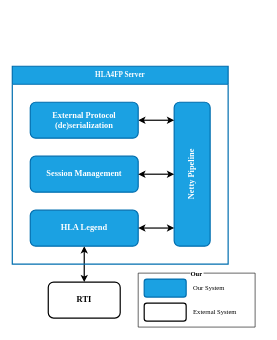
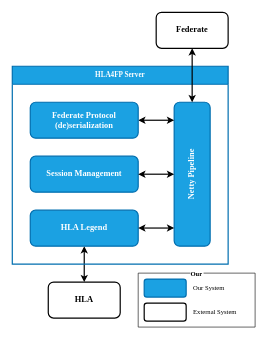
  <mxCell id="0" />
  <mxCell id="1" parent="0" />
+ <mxCell id="2" value="Federate" style="rounded=1;whiteSpace=wrap;html=1;strokeColor=light-dark(#000000,#000000);strokeWidth=2;align=center;verticalAlign=middle;fontFamily=Verdana;fontSize=14;fontColor=light-dark(#000000,#000000);fontStyle=1;labelBackgroundColor=none;fillColor=none;textShadow=0;" parent="1" vertex="1"><mxGeometry x="260" width="120" height="60" as="geometry" y="20" /></mxCell>
  <mxCell id="3" style="edgeStyle=none;shape=connector;rounded=0;orthogonalLoop=1;jettySize=auto;html=1;entryX=0.5;entryY=1;entryDx=0;entryDy=0;strokeColor=light-dark(#000000,#000000);strokeWidth=2;align=center;verticalAlign=middle;fontFamily=Verdana;fontSize=11;fontColor=default;labelBackgroundColor=default;startArrow=classic;endArrow=classic;" parent="1" source="4" target="8" edge="1"><mxGeometry relative="1" as="geometry" /></mxCell>
- <mxCell id="4" value="RTI" style="rounded=1;whiteSpace=wrap;html=1;strokeColor=light-dark(#000000,#000000);strokeWidth=2;align=center;verticalAlign=middle;fontFamily=Verdana;fontSize=14;fontColor=light-dark(#000000,#000000);fontStyle=1;labelBackgroundColor=none;fillColor=none;textShadow=0;" parent="1" vertex="1"><mxGeometry x="80" y="470" width="120" height="60" as="geometry" /></mxCell>
+ <mxCell id="4" value="HLA" style="rounded=1;whiteSpace=wrap;html=1;strokeColor=light-dark(#000000,#000000);strokeWidth=2;align=center;verticalAlign=middle;fontFamily=Verdana;fontSize=14;fontColor=light-dark(#000000,#000000);fontStyle=1;labelBackgroundColor=none;fillColor=none;textShadow=0;" parent="1" vertex="1"><mxGeometry x="80" y="470" width="120" height="60" as="geometry" /></mxCell>
  <mxCell id="5" value="HLA4FP Server" style="swimlane;whiteSpace=wrap;html=1;fillColor=#1ba1e2;fontColor=#ffffff;strokeColor=#006EAF;strokeWidth=2;startSize=30;fontFamily=Verdana;" parent="1" vertex="1"><mxGeometry x="20" y="110" width="360" height="330" as="geometry" /></mxCell>
  <mxCell id="6" value="Netty Pipeline" style="rounded=1;whiteSpace=wrap;html=1;strokeWidth=2;align=center;verticalAlign=middle;fontFamily=Verdana;fontSize=14;fontStyle=1;labelBackgroundColor=none;fillColor=#1ba1e2;fontColor=#ffffff;strokeColor=#006EAF;textShadow=0;rotation=-90;horizontal=1;" parent="5" vertex="1"><mxGeometry x="180" y="150" width="240" height="60" as="geometry" /></mxCell>
  <mxCell id="7" value="" style="edgeStyle=none;shape=connector;rounded=0;orthogonalLoop=1;jettySize=auto;html=1;strokeColor=light-dark(#000000,#000000);strokeWidth=2;align=center;verticalAlign=middle;fontFamily=Verdana;fontSize=11;fontColor=default;labelBackgroundColor=default;startArrow=classic;endArrow=classic;" parent="5" source="10" edge="1"><mxGeometry relative="1" as="geometry"><mxPoint x="270" y="90" as="targetPoint" /></mxGeometry></mxCell>
  <mxCell id="8" value="HLA Legend" style="rounded=1;whiteSpace=wrap;html=1;strokeColor=#006EAF;strokeWidth=2;align=center;verticalAlign=middle;fontFamily=Verdana;fontSize=14;fontColor=#ffffff;fontStyle=1;labelBackgroundColor=none;fillColor=#1ba1e2;textShadow=0;" parent="5" vertex="1"><mxGeometry x="30" y="240" width="180" height="60" as="geometry" /></mxCell>
  <mxCell id="9" value="Session Management" style="rounded=1;whiteSpace=wrap;html=1;strokeColor=#006EAF;strokeWidth=2;align=center;verticalAlign=middle;fontFamily=Verdana;fontSize=14;fontColor=#ffffff;fontStyle=1;labelBackgroundColor=none;fillColor=#1ba1e2;textShadow=0;" parent="5" vertex="1"><mxGeometry x="30" y="150" width="180" height="60" as="geometry" /></mxCell>
- <mxCell id="10" value="External Protocol (de)serialization" style="rounded=1;whiteSpace=wrap;html=1;strokeColor=#006EAF;strokeWidth=2;align=center;verticalAlign=middle;fontFamily=Verdana;fontSize=14;fontColor=#ffffff;fontStyle=1;labelBackgroundColor=none;fillColor=#1ba1e2;textShadow=0;" parent="5" vertex="1"><mxGeometry x="30" y="60" width="180" height="60" as="geometry" /></mxCell>
+ <mxCell id="10" value="Federate Protocol (de)serialization" style="rounded=1;whiteSpace=wrap;html=1;strokeColor=#006EAF;strokeWidth=2;align=center;verticalAlign=middle;fontFamily=Verdana;fontSize=14;fontColor=#ffffff;fontStyle=1;labelBackgroundColor=none;fillColor=#1ba1e2;textShadow=0;" parent="5" vertex="1"><mxGeometry x="30" y="60" width="180" height="60" as="geometry" /></mxCell>
  <mxCell id="11" value="" style="endArrow=classic;startArrow=classic;html=1;rounded=0;strokeColor=light-dark(#000000,#000000);strokeWidth=2;align=center;verticalAlign=middle;fontFamily=Verdana;fontSize=11;fontColor=default;labelBackgroundColor=default;" parent="5" edge="1"><mxGeometry width="50" height="50" relative="1" as="geometry"><mxPoint x="270" y="180" as="sourcePoint" /><mxPoint x="210" y="180" as="targetPoint" /></mxGeometry></mxCell>
  <mxCell id="12" value="" style="endArrow=classic;startArrow=classic;html=1;rounded=0;strokeColor=light-dark(#000000,#000000);strokeWidth=2;align=center;verticalAlign=middle;fontFamily=Verdana;fontSize=11;fontColor=default;labelBackgroundColor=default;" parent="5" edge="1"><mxGeometry width="50" height="50" relative="1" as="geometry"><mxPoint x="270" y="269.81" as="sourcePoint" /><mxPoint x="210" y="269.81" as="targetPoint" /></mxGeometry></mxCell>
+ <mxCell id="13" value="" style="endArrow=classic;startArrow=classic;html=1;rounded=0;entryX=0.5;entryY=1;entryDx=0;entryDy=0;strokeColor=light-dark(#000000,#000000);strokeWidth=2;exitX=1;exitY=0.5;exitDx=0;exitDy=0;fontFamily=Verdana;" parent="1" source="6" target="2" edge="1"><mxGeometry width="50" height="50" relative="1" as="geometry"><mxPoint x="290" y="155" as="sourcePoint" /><mxPoint x="190" y="290" as="targetPoint" /></mxGeometry></mxCell>
  <mxCell id="14" value="Our" style="swimlane;startSize=0;fontFamily=Verdana;fontSize=11;fontColor=default;labelBackgroundColor=default;" parent="1" vertex="1"><mxGeometry x="230" y="455" width="195" height="90" as="geometry" /></mxCell>
  <mxCell id="15" value="Our System" style="text;html=1;align=left;verticalAlign=middle;resizable=0;points=[];autosize=1;strokeColor=none;fillColor=none;fontFamily=Verdana;fontSize=11;fontColor=default;labelBackgroundColor=default;fontStyle=0;rotation=0;" parent="14" vertex="1"><mxGeometry x="90" y="10" width="90" height="30" as="geometry" /></mxCell>
  <mxCell id="16" value="External System" style="text;html=1;align=left;verticalAlign=middle;resizable=0;points=[];autosize=1;strokeColor=none;fillColor=none;fontFamily=Verdana;fontSize=11;fontColor=default;labelBackgroundColor=default;fontStyle=0" parent="14" vertex="1"><mxGeometry x="90" y="50" width="120" height="30" as="geometry" /></mxCell>
  <mxCell id="17" value="" style="rounded=1;whiteSpace=wrap;html=1;strokeWidth=2;align=center;verticalAlign=middle;fontFamily=Verdana;fontSize=12;fontStyle=1;labelBorderColor=none;labelBackgroundColor=none;glass=0;shadow=0;fillColor=#1ba1e2;strokeColor=#006EAF;fontColor=#ffffff;" parent="14" vertex="1"><mxGeometry x="10" y="10" width="70" height="30" as="geometry" /></mxCell>
  <mxCell id="18" value="" style="rounded=1;whiteSpace=wrap;html=1;strokeWidth=2;align=center;verticalAlign=middle;fontFamily=Verdana;fontSize=12;fontStyle=1;labelBorderColor=none;labelBackgroundColor=none;fillColor=none;" parent="14" vertex="1"><mxGeometry x="10" y="50" width="70" height="30" as="geometry" /></mxCell>
